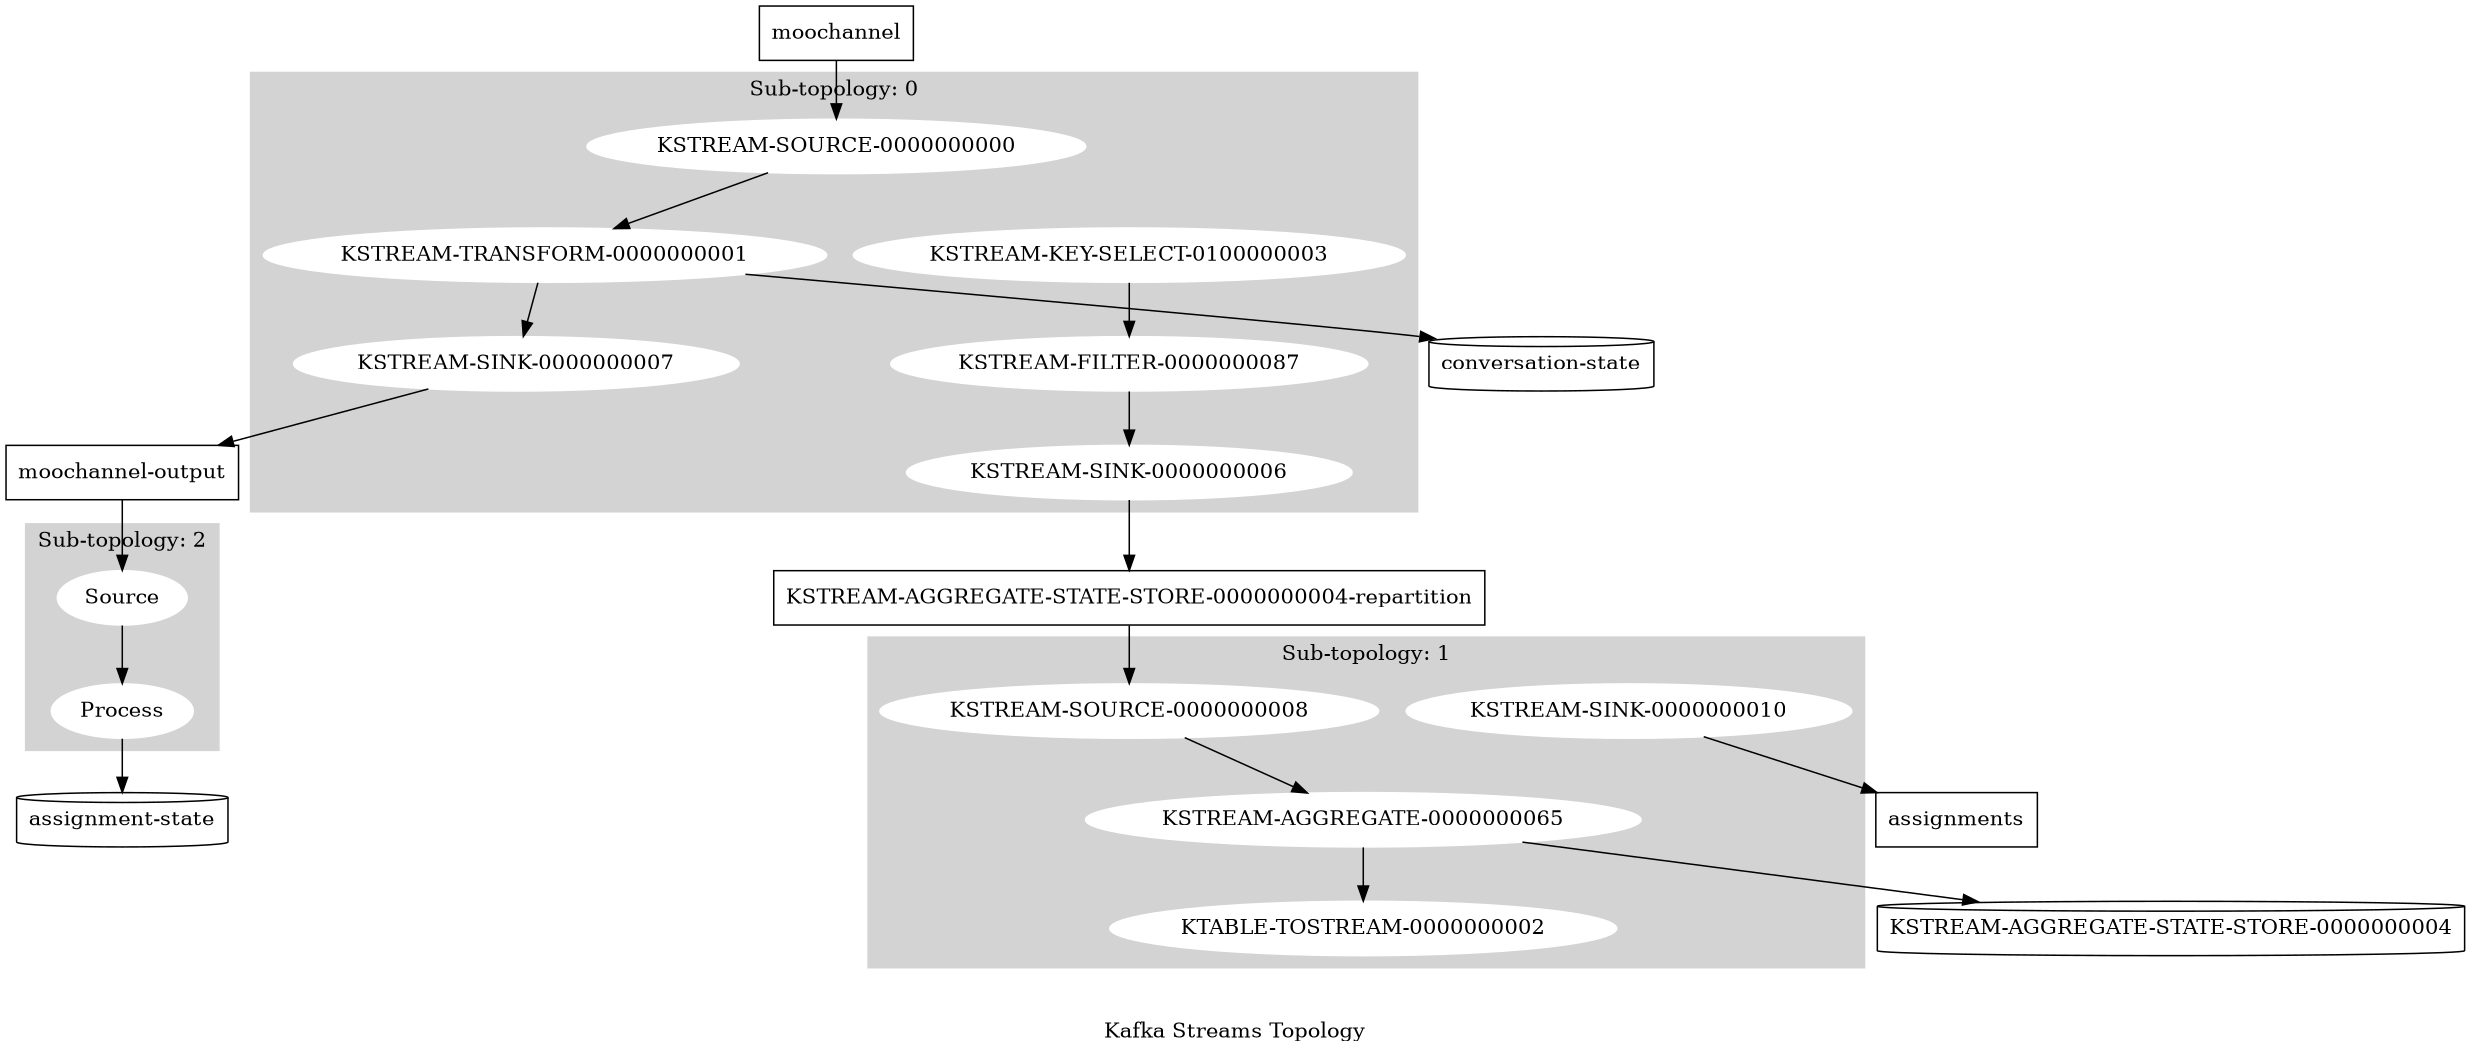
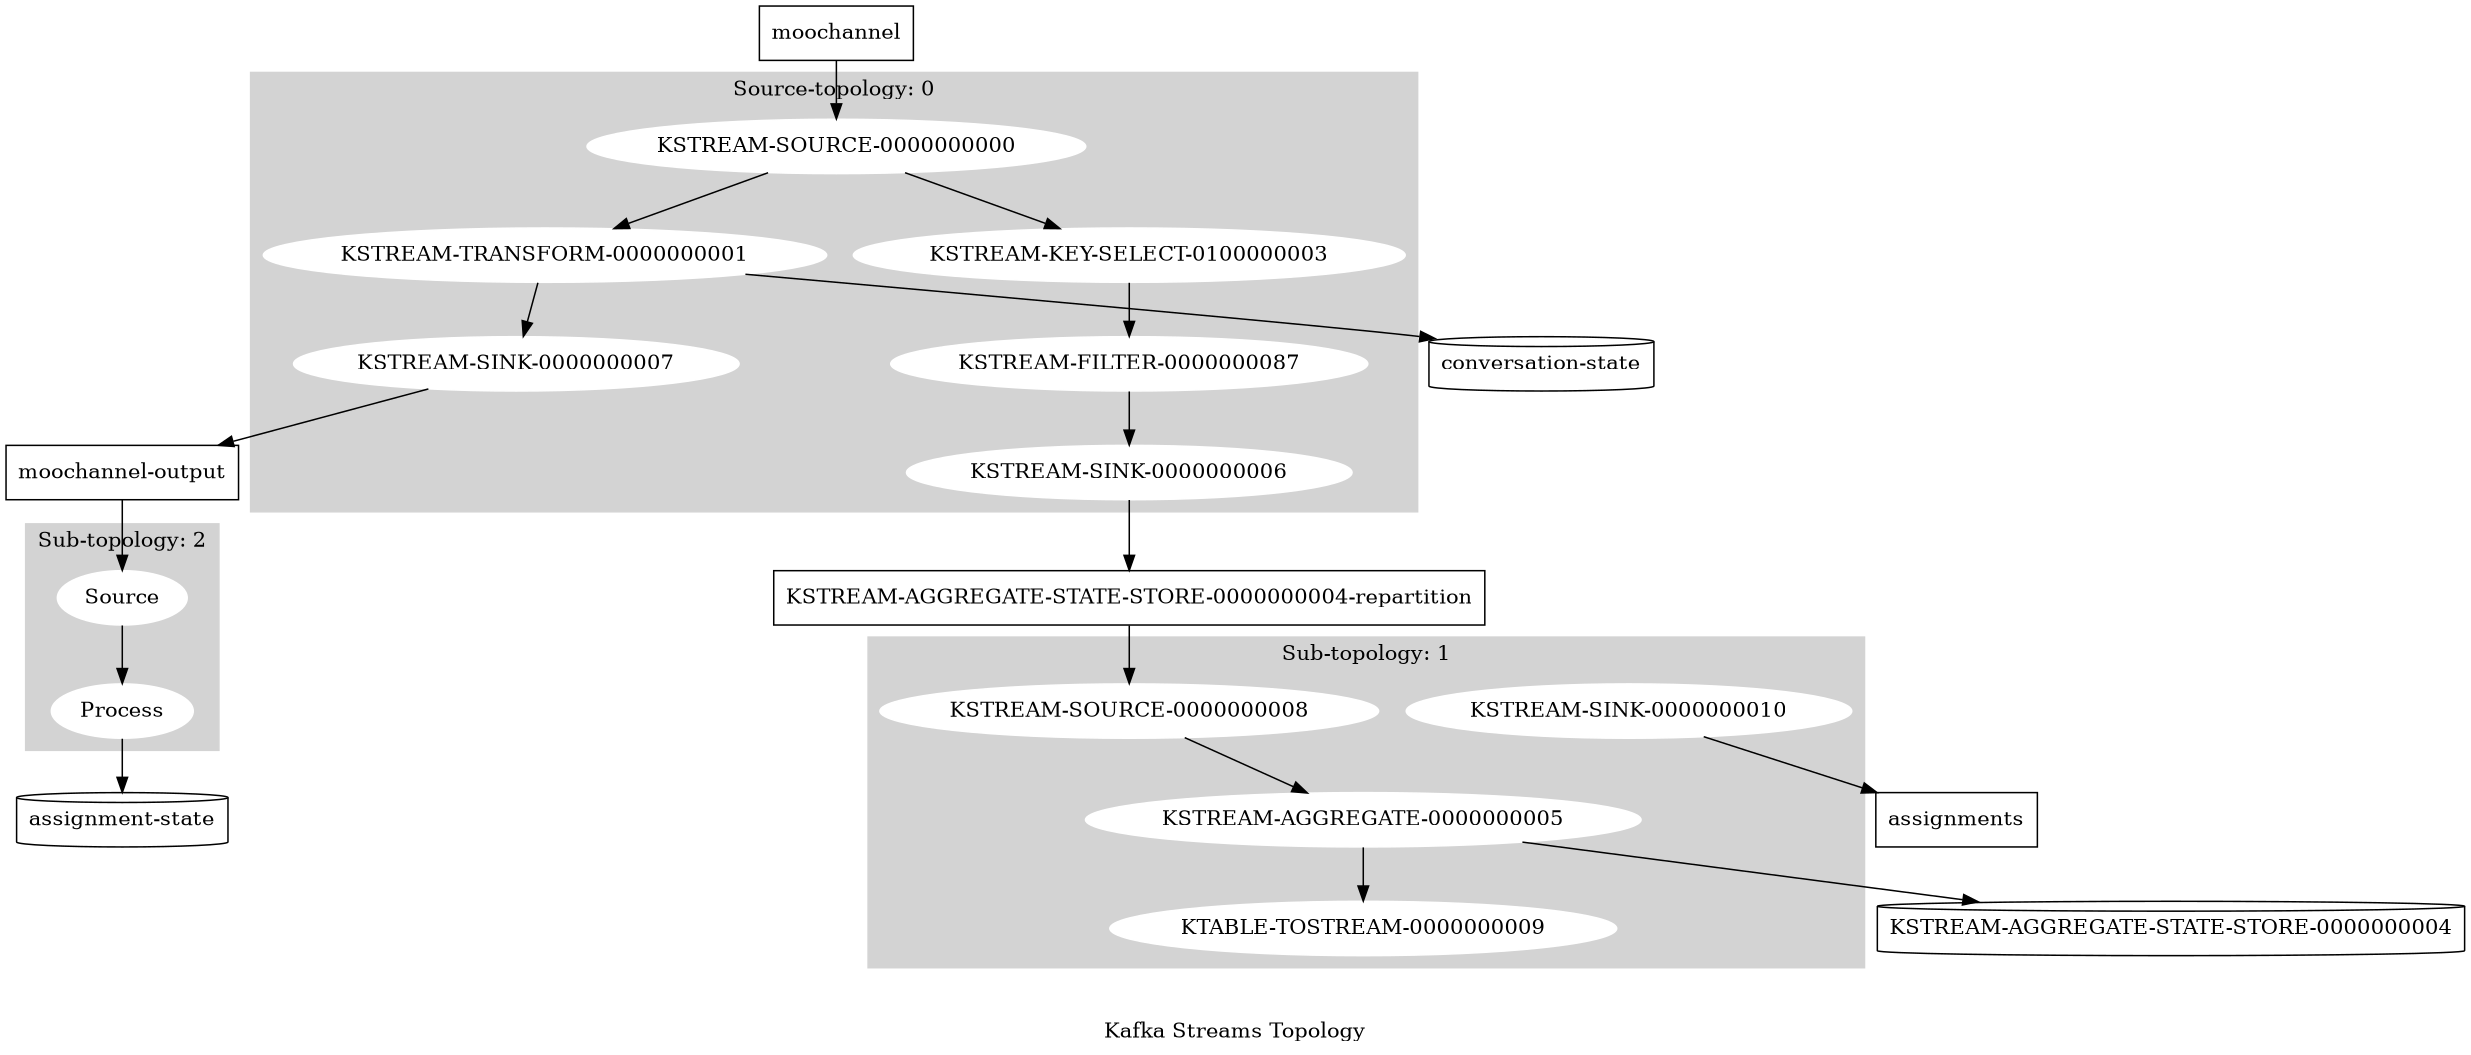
  digraph {
    label="Kafka Streams Topology"
    node [color=white style=filled]
    "KSTREAM-SOURCE-0000000000"
    n2 [label="KSTREAM-KEY-SELECT-0100000003"]
    "KSTREAM-TRANSFORM-0000000001"
    n4 [label="KSTREAM-FILTER-0000000087"]
    n5 [label="KSTREAM-SINK-0000000007"]
    "KSTREAM-SINK-0000000006"
    "KSTREAM-SOURCE-0000000008"
-   "KSTREAM-AGGREGATE-0000000005" [label="KSTREAM-AGGREGATE-0000000065"]
-   "KTABLE-TOSTREAM-0000000009" [label="KTABLE-TOSTREAM-0000000002"]
+   "KSTREAM-AGGREGATE-0000000005"
+   "KTABLE-TOSTREAM-0000000009"
    "KSTREAM-SINK-0000000010"
    Source
    Process
    "conversation-state" [shape=cylinder color="" style=""]
    "moochannel-output" [shape=rect color="" style=""]
    "KSTREAM-AGGREGATE-STATE-STORE-0000000004-repartition" [shape=rect color="" style=""]
    "KSTREAM-AGGREGATE-STATE-STORE-0000000004" [shape=cylinder color="" style=""]
    assignments [shape=rect color="" style=""]
    "assignment-state" [shape=cylinder color="" style=""]
    moochannel [shape=rect color="" style=""]
    subgraph cluster_1 {
      color=lightgrey
-     label="Sub-topology: 0"
+     label="Source-topology: 0"
      style=filled
      "KSTREAM-SOURCE-0000000000"
      n2
      "KSTREAM-TRANSFORM-0000000001"
      n4
      n5
      "KSTREAM-SINK-0000000006"
    }
    subgraph cluster_2 {
      color=lightgrey
      label="Sub-topology: 1"
      style=filled
      "KSTREAM-SOURCE-0000000008"
      "KSTREAM-AGGREGATE-0000000005"
      "KTABLE-TOSTREAM-0000000009"
      "KSTREAM-SINK-0000000010"
    }
    subgraph cluster_3 {
      color=lightgrey
      label="Sub-topology: 2"
      style=filled
      Source
      Process
    }
+   "KSTREAM-SOURCE-0000000000" -> n2
    "KSTREAM-SOURCE-0000000000" -> "KSTREAM-TRANSFORM-0000000001"
    n2 -> n4
    "KSTREAM-TRANSFORM-0000000001" -> n5
    "KSTREAM-TRANSFORM-0000000001" -> "conversation-state"
    n4 -> "KSTREAM-SINK-0000000006"
    n5 -> "moochannel-output"
    "KSTREAM-SINK-0000000006" -> "KSTREAM-AGGREGATE-STATE-STORE-0000000004-repartition"
    "KSTREAM-SOURCE-0000000008" -> "KSTREAM-AGGREGATE-0000000005"
    "KSTREAM-AGGREGATE-0000000005" -> "KTABLE-TOSTREAM-0000000009"
    "KSTREAM-AGGREGATE-0000000005" -> "KSTREAM-AGGREGATE-STATE-STORE-0000000004"
    "KSTREAM-SINK-0000000010" -> assignments
    Source -> Process
    Process -> "assignment-state"
    "moochannel-output" -> Source
    "KSTREAM-AGGREGATE-STATE-STORE-0000000004-repartition" -> "KSTREAM-SOURCE-0000000008"
    moochannel -> "KSTREAM-SOURCE-0000000000"
  }
